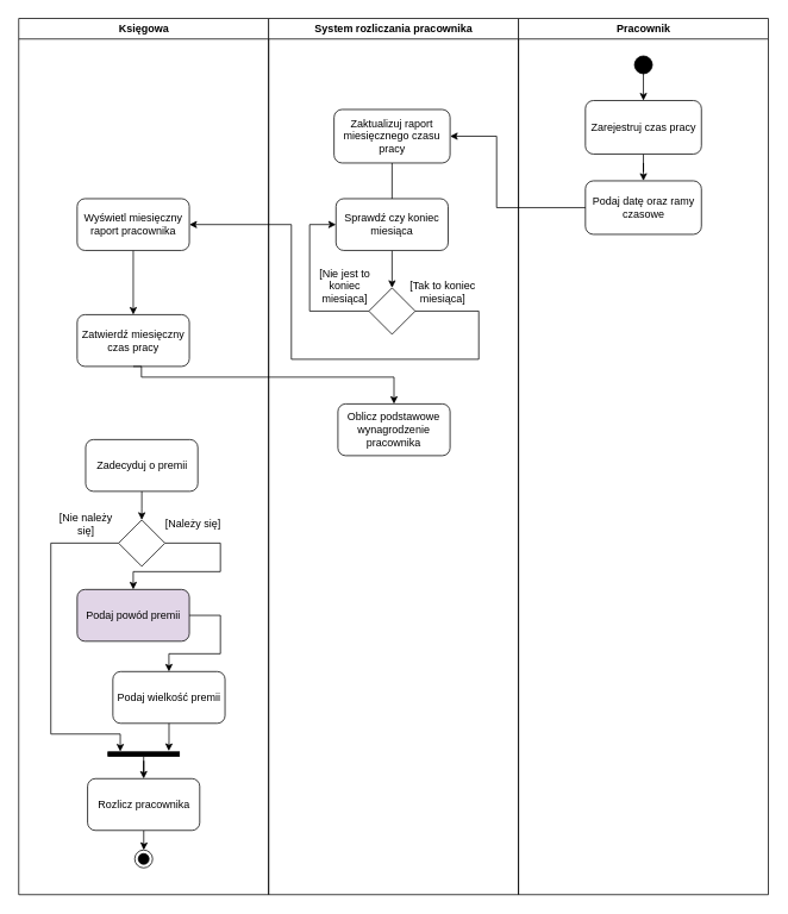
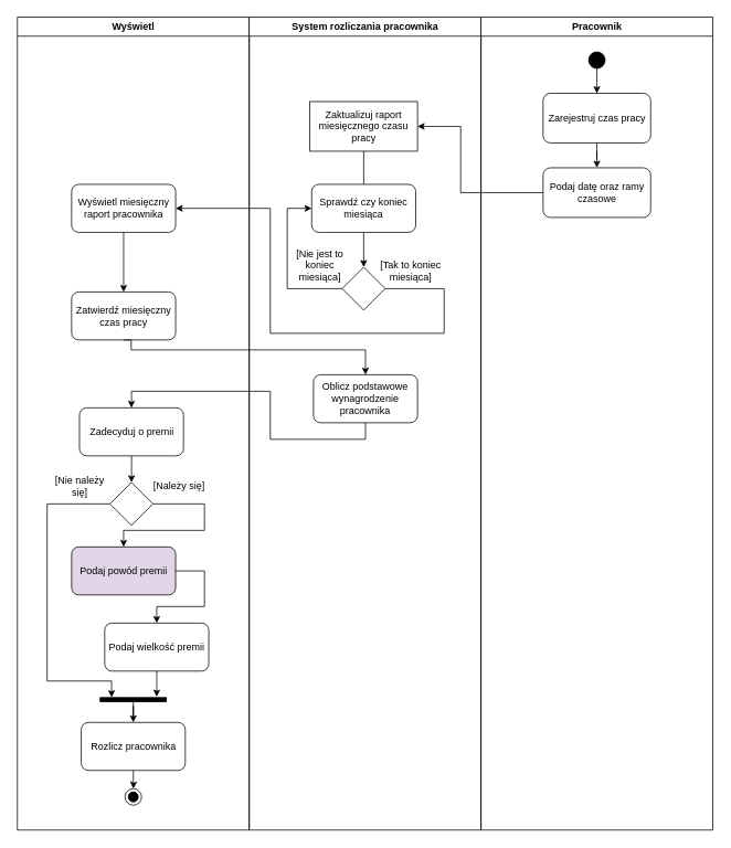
  <mxCell id="0" />
  <mxCell id="1" parent="0" />
- <mxCell id="2" value="Księgowa" style="swimlane;whiteSpace=wrap" parent="1" vertex="1"><mxGeometry x="20.5" y="20" width="280" height="982" as="geometry" /></mxCell>
+ <mxCell id="2" value="Wyświetl" style="swimlane;whiteSpace=wrap" parent="1" vertex="1"><mxGeometry x="20.5" y="20" width="280" height="982" as="geometry" /></mxCell>
  <mxCell id="3" value="Zatwierdź miesięczny czas pracy" style="rounded=1;whiteSpace=wrap;html=1;" parent="2" vertex="1"><mxGeometry x="65.5" y="332" width="125.67" height="58" as="geometry" /></mxCell>
  <mxCell id="4" style="edgeStyle=orthogonalEdgeStyle;rounded=0;orthogonalLoop=1;jettySize=auto;html=1;exitX=0;exitY=0.5;exitDx=0;exitDy=0;entryX=-0.077;entryY=0.828;entryDx=0;entryDy=0;entryPerimeter=0;" parent="2" source="6" target="17" edge="1"><mxGeometry relative="1" as="geometry"><Array as="points"><mxPoint x="36" y="588" /><mxPoint x="36" y="802" /><mxPoint x="114" y="802" /></Array></mxGeometry></mxCell>
  <mxCell id="5" style="edgeStyle=orthogonalEdgeStyle;rounded=0;orthogonalLoop=1;jettySize=auto;html=1;exitX=1;exitY=0.5;exitDx=0;exitDy=0;entryX=0.5;entryY=0;entryDx=0;entryDy=0;" parent="2" source="6" target="10" edge="1"><mxGeometry relative="1" as="geometry"><Array as="points"><mxPoint x="226" y="588" /><mxPoint x="226" y="620" /><mxPoint x="128" y="620" /></Array></mxGeometry></mxCell>
  <mxCell id="6" value="" style="rhombus;whiteSpace=wrap;html=1;" parent="2" vertex="1"><mxGeometry x="111.83" y="562" width="52" height="52" as="geometry" /></mxCell>
  <mxCell id="7" style="edgeStyle=orthogonalEdgeStyle;rounded=0;orthogonalLoop=1;jettySize=auto;html=1;entryX=0.5;entryY=0;entryDx=0;entryDy=0;" parent="2" source="8" target="6" edge="1"><mxGeometry relative="1" as="geometry" /></mxCell>
  <mxCell id="8" value="Zadecyduj o premii" style="rounded=1;whiteSpace=wrap;html=1;" parent="2" vertex="1"><mxGeometry x="75" y="472" width="125.67" height="58" as="geometry" /></mxCell>
  <mxCell id="9" style="edgeStyle=orthogonalEdgeStyle;rounded=0;orthogonalLoop=1;jettySize=auto;html=1;exitX=1;exitY=0.5;exitDx=0;exitDy=0;entryX=0.5;entryY=0;entryDx=0;entryDy=0;" parent="2" source="10" target="13" edge="1"><mxGeometry relative="1" as="geometry"><Array as="points"><mxPoint x="226" y="669" /><mxPoint x="226" y="712" /><mxPoint x="168" y="712" /></Array></mxGeometry></mxCell>
  <mxCell id="10" value="Podaj powód premii" style="rounded=1;whiteSpace=wrap;html=1;fillColor=#e1d5e7;" parent="2" vertex="1"><mxGeometry x="65.5" y="640" width="125.67" height="58" as="geometry" /></mxCell>
  <mxCell id="11" style="edgeStyle=orthogonalEdgeStyle;rounded=0;orthogonalLoop=1;jettySize=auto;html=1;entryX=0.5;entryY=0;entryDx=0;entryDy=0;" parent="2" source="12" edge="1"><mxGeometry relative="1" as="geometry"><mxPoint x="140" y="932" as="targetPoint" /></mxGeometry></mxCell>
  <mxCell id="12" value="Rozlicz pracownika" style="rounded=1;whiteSpace=wrap;html=1;" parent="2" vertex="1"><mxGeometry x="77.16" y="852" width="125.67" height="58" as="geometry" /></mxCell>
  <mxCell id="13" value="Podaj wielkość premii" style="rounded=1;whiteSpace=wrap;html=1;" parent="2" vertex="1"><mxGeometry x="105.5" y="732" width="125.67" height="58" as="geometry" /></mxCell>
  <mxCell id="14" value="[Nie należy się]" style="text;html=1;align=center;verticalAlign=middle;whiteSpace=wrap;rounded=0;" parent="2" vertex="1"><mxGeometry x="35.5" y="552" width="80" height="30" as="geometry" /></mxCell>
  <mxCell id="15" value="[Należy się]" style="text;html=1;align=center;verticalAlign=middle;whiteSpace=wrap;rounded=0;" parent="2" vertex="1"><mxGeometry x="155.5" y="552" width="80" height="30" as="geometry" /></mxCell>
  <mxCell id="16" style="edgeStyle=orthogonalEdgeStyle;rounded=0;orthogonalLoop=1;jettySize=auto;html=1;entryX=0.5;entryY=0;entryDx=0;entryDy=0;" parent="2" source="17" target="12" edge="1"><mxGeometry relative="1" as="geometry" /></mxCell>
  <mxCell id="17" value="" style="html=1;points=[];perimeter=orthogonalPerimeter;fillColor=strokeColor;direction=south;" parent="2" vertex="1"><mxGeometry x="100" y="822" width="80" height="5" as="geometry" /></mxCell>
  <mxCell id="18" style="edgeStyle=orthogonalEdgeStyle;rounded=0;orthogonalLoop=1;jettySize=auto;html=1;entryX=-0.192;entryY=0.148;entryDx=0;entryDy=0;entryPerimeter=0;" parent="2" source="13" target="17" edge="1"><mxGeometry relative="1" as="geometry" /></mxCell>
  <mxCell id="19" style="edgeStyle=orthogonalEdgeStyle;rounded=0;orthogonalLoop=1;jettySize=auto;html=1;exitX=0.5;exitY=1;exitDx=0;exitDy=0;entryX=0.5;entryY=0;entryDx=0;entryDy=0;" parent="2" source="20" target="3" edge="1"><mxGeometry relative="1" as="geometry" /></mxCell>
  <mxCell id="20" value="Wyświetl miesięczny raport pracownika" style="rounded=1;whiteSpace=wrap;html=1;" parent="2" vertex="1"><mxGeometry x="65.5" y="202" width="125.67" height="58" as="geometry" /></mxCell>
  <mxCell id="21" value="" style="ellipse;html=1;shape=endState;fillColor=strokeColor;" vertex="1" parent="2"><mxGeometry x="130" y="932" width="20" height="20" as="geometry" /></mxCell>
  <mxCell id="22" value="System rozliczania pracownika" style="swimlane;whiteSpace=wrap" parent="1" vertex="1"><mxGeometry x="300.5" y="20" width="280" height="982" as="geometry" /></mxCell>
  <mxCell id="23" style="edgeStyle=orthogonalEdgeStyle;rounded=0;orthogonalLoop=1;jettySize=auto;html=1;exitX=0.5;exitY=1;exitDx=0;exitDy=0;entryX=0.5;entryY=0;entryDx=0;entryDy=0;endArrow=none;" parent="22" source="24" target="28" edge="1"><mxGeometry relative="1" as="geometry" /></mxCell>
- <mxCell id="24" value="Zaktualizuj raport miesięcznego czasu pracy" style="rounded=1;whiteSpace=wrap;html=1;" parent="22" vertex="1"><mxGeometry x="73.34" y="102" width="130" height="60" as="geometry" /></mxCell>
+ <mxCell id="24" value="Zaktualizuj raport miesięcznego czasu pracy" style="whiteSpace=wrap;html=1;rounded=0;" parent="22" vertex="1"><mxGeometry x="73.34" y="102" width="130" height="60" as="geometry" /></mxCell>
  <mxCell id="25" style="edgeStyle=orthogonalEdgeStyle;rounded=0;orthogonalLoop=1;jettySize=auto;html=1;exitX=0;exitY=0.5;exitDx=0;exitDy=0;entryX=0;entryY=0.5;entryDx=0;entryDy=0;" parent="22" source="26" target="28" edge="1"><mxGeometry relative="1" as="geometry"><Array as="points"><mxPoint x="46" y="328" /><mxPoint x="46" y="231" /></Array></mxGeometry></mxCell>
  <mxCell id="26" value="" style="rhombus;whiteSpace=wrap;html=1;" parent="22" vertex="1"><mxGeometry x="112.34" y="302" width="52" height="52" as="geometry" /></mxCell>
  <mxCell id="27" style="edgeStyle=orthogonalEdgeStyle;rounded=0;orthogonalLoop=1;jettySize=auto;html=1;exitX=0.5;exitY=1;exitDx=0;exitDy=0;entryX=0.5;entryY=0;entryDx=0;entryDy=0;" parent="22" source="28" target="26" edge="1"><mxGeometry relative="1" as="geometry" /></mxCell>
  <mxCell id="28" value="Sprawdź czy koniec miesiąca" style="rounded=1;whiteSpace=wrap;html=1;" parent="22" vertex="1"><mxGeometry x="75.5" y="202" width="125.67" height="58" as="geometry" /></mxCell>
  <mxCell id="29" value="[Tak to koniec miesiąca]" style="text;html=1;align=center;verticalAlign=middle;whiteSpace=wrap;rounded=0;" parent="22" vertex="1"><mxGeometry x="155.5" y="292" width="80" height="30" as="geometry" /></mxCell>
  <mxCell id="30" value="[Nie jest to koniec miesiąca]" style="text;html=1;align=center;verticalAlign=middle;whiteSpace=wrap;rounded=0;" parent="22" vertex="1"><mxGeometry x="45.5" y="285" width="80" height="30" as="geometry" /></mxCell>
  <mxCell id="31" value="Oblicz podstawowe wynagrodzenie pracownika" style="rounded=1;whiteSpace=wrap;html=1;" parent="22" vertex="1"><mxGeometry x="77.67" y="432" width="125.67" height="58" as="geometry" /></mxCell>
  <mxCell id="32" value="Pracownik" style="swimlane;whiteSpace=wrap" parent="1" vertex="1"><mxGeometry x="580.5" y="20" width="280" height="982" as="geometry" /></mxCell>
  <mxCell id="33" style="edgeStyle=orthogonalEdgeStyle;rounded=0;orthogonalLoop=1;jettySize=auto;html=1;exitX=0.5;exitY=1;exitDx=0;exitDy=0;entryX=0.5;entryY=0;entryDx=0;entryDy=0;" parent="32" source="34" target="36" edge="1"><mxGeometry relative="1" as="geometry" /></mxCell>
  <mxCell id="34" value="" style="ellipse;fillColor=strokeColor;html=1;" parent="32" vertex="1"><mxGeometry x="130" y="42" width="20" height="20" as="geometry" /></mxCell>
  <mxCell id="35" style="edgeStyle=orthogonalEdgeStyle;rounded=0;orthogonalLoop=1;jettySize=auto;html=1;entryX=0.5;entryY=0;entryDx=0;entryDy=0;" parent="32" source="36" target="37" edge="1"><mxGeometry relative="1" as="geometry" /></mxCell>
  <mxCell id="36" value="Zarejestruj czas pracy" style="rounded=1;whiteSpace=wrap;html=1;" parent="32" vertex="1"><mxGeometry x="75" y="92" width="130" height="60" as="geometry" /></mxCell>
  <mxCell id="37" value="Podaj datę oraz ramy czasowe" style="rounded=1;whiteSpace=wrap;html=1;" parent="32" vertex="1"><mxGeometry x="75" y="182" width="130" height="60" as="geometry" /></mxCell>
  <mxCell id="38" style="edgeStyle=orthogonalEdgeStyle;rounded=0;orthogonalLoop=1;jettySize=auto;html=1;exitX=0;exitY=0.5;exitDx=0;exitDy=0;entryX=1;entryY=0.5;entryDx=0;entryDy=0;" parent="1" source="37" target="24" edge="1"><mxGeometry relative="1" as="geometry"><Array as="points"><mxPoint x="556" y="232" /><mxPoint x="556" y="152" /></Array></mxGeometry></mxCell>
  <mxCell id="39" style="edgeStyle=orthogonalEdgeStyle;rounded=0;orthogonalLoop=1;jettySize=auto;html=1;exitX=1;exitY=0.5;exitDx=0;exitDy=0;entryX=1;entryY=0.5;entryDx=0;entryDy=0;" parent="1" source="26" target="20" edge="1"><mxGeometry relative="1" as="geometry"><Array as="points"><mxPoint x="536" y="348" /><mxPoint x="536" y="402" /><mxPoint x="326" y="402" /><mxPoint x="326" y="251" /></Array></mxGeometry></mxCell>
  <mxCell id="40" style="edgeStyle=orthogonalEdgeStyle;rounded=0;orthogonalLoop=1;jettySize=auto;html=1;exitX=0.5;exitY=1;exitDx=0;exitDy=0;entryX=0.5;entryY=0;entryDx=0;entryDy=0;" parent="1" source="3" target="31" edge="1"><mxGeometry relative="1" as="geometry"><Array as="points"><mxPoint x="158" y="410" /><mxPoint x="158" y="422" /><mxPoint x="441" y="422" /></Array></mxGeometry></mxCell>
+ <mxCell id="41" style="edgeStyle=orthogonalEdgeStyle;rounded=0;orthogonalLoop=1;jettySize=auto;html=1;exitX=0.5;exitY=1;exitDx=0;exitDy=0;entryX=0.5;entryY=0;entryDx=0;entryDy=0;" parent="1" source="31" target="8" edge="1"><mxGeometry relative="1" as="geometry"><Array as="points"><mxPoint x="441" y="530" /><mxPoint x="326" y="530" /><mxPoint x="326" y="472" /><mxPoint x="158" y="472" /></Array></mxGeometry></mxCell>
